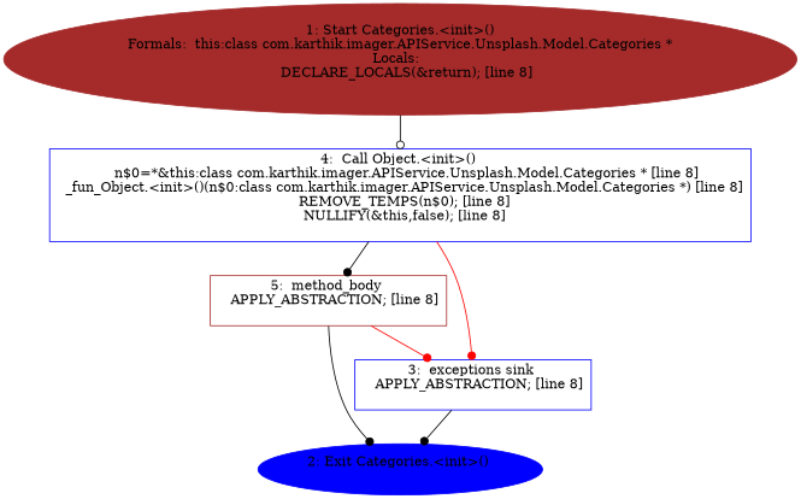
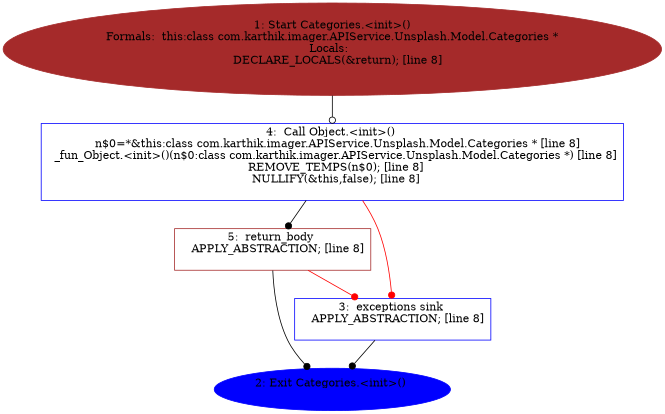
  digraph {
    node [shape=box color=blue]
    edge [arrowhead=dot]
-   n1 [label="5:  method_body \n   APPLY_ABSTRACTION; [line 8]\n " color=brown]
+   n1 [label="5:  return_body \n   APPLY_ABSTRACTION; [line 8]\n " color=brown]
    n2 [label="2: Exit Categories.<init>() \n  " style=filled shape=""]
    n3 [label="3:  exceptions sink \n   APPLY_ABSTRACTION; [line 8]\n "]
    n4 [label="4:  Call Object.<init>() \n   n$0=*&this:class com.karthik.imager.APIService.Unsplash.Model.Categories * [line 8]\n  _fun_Object.<init>()(n$0:class com.karthik.imager.APIService.Unsplash.Model.Categories *) [line 8]\n  REMOVE_TEMPS(n$0); [line 8]\n  NULLIFY(&this,false); [line 8]\n "]
    n5 [color=brown label="1: Start Categories.<init>()\nFormals:  this:class com.karthik.imager.APIService.Unsplash.Model.Categories *\nLocals:  \n   DECLARE_LOCALS(&return); [line 8]\n " style=filled shape=""]
    n1 -> n2
    n1 -> n3 [color=red]
    n3 -> n2
    n4 -> n1
    n4 -> n3 [color=red]
    n5 -> n4 [arrowhead=odot]
  }
